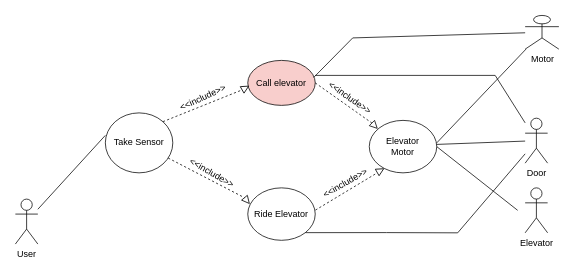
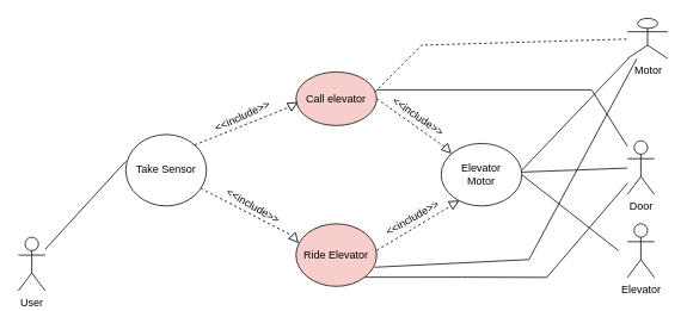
  <mxCell id="0" />
  <mxCell id="1" parent="0" />
  <mxCell id="2" value="Call elevator" style="ellipse;whiteSpace=wrap;html=1;fillColor=#f8cecc;" vertex="1" parent="1"><mxGeometry x="330" y="80" width="90" height="60" as="geometry" /></mxCell>
- <mxCell id="3" value="Ride Elevator" style="ellipse;whiteSpace=wrap;html=1;" vertex="1" parent="1"><mxGeometry x="330" y="250" width="90" height="70" as="geometry" /></mxCell>
+ <mxCell id="3" value="Ride Elevator" style="ellipse;whiteSpace=wrap;html=1;fillColor=#f8cecc;" vertex="1" parent="1"><mxGeometry x="330" y="250" width="90" height="70" as="geometry" /></mxCell>
  <mxCell id="4" value="Take Sensor" style="ellipse;whiteSpace=wrap;html=1;" vertex="1" parent="1"><mxGeometry x="140" y="150" width="90" height="80" as="geometry" /></mxCell>
  <mxCell id="5" value="Elevator&lt;br&gt;Motor" style="ellipse;whiteSpace=wrap;html=1;" vertex="1" parent="1"><mxGeometry x="492.07" y="160" width="90" height="70" as="geometry" /></mxCell>
  <mxCell id="6" value="" style="group" vertex="1" connectable="0" parent="1"><mxGeometry x="320" y="110" width="13.66" height="13.66" as="geometry" /></mxCell>
  <mxCell id="7" value="" style="triangle;whiteSpace=wrap;html=1;rotation=-30;" vertex="1" parent="6"><mxGeometry x="1.83" y="1.83" width="10" height="10" as="geometry" /></mxCell>
  <mxCell id="8" value="" style="endArrow=none;dashed=1;html=1;rounded=0;exitX=1;exitY=0;exitDx=0;exitDy=0;entryX=0;entryY=0.5;entryDx=0;entryDy=0;" edge="1" parent="1" source="4" target="7"><mxGeometry width="50" height="50" relative="1" as="geometry"><mxPoint x="-38.17" y="-118.17" as="sourcePoint" /><mxPoint x="-48.17" y="-188.17" as="targetPoint" /></mxGeometry></mxCell>
  <mxCell id="9" value="" style="group;fontStyle=1;rotation=80;" vertex="1" connectable="0" parent="1"><mxGeometry x="321.83" y="260" width="13.66" height="13.66" as="geometry" /></mxCell>
  <mxCell id="10" value="" style="triangle;whiteSpace=wrap;html=1;rotation=50;" vertex="1" parent="9"><mxGeometry x="2" y="2" width="10" height="10" as="geometry" /></mxCell>
  <mxCell id="11" value="" style="endArrow=none;dashed=1;html=1;rounded=0;entryX=0;entryY=0.5;entryDx=0;entryDy=0;fontStyle=1" edge="1" parent="1" target="10" source="4"><mxGeometry width="50" height="50" relative="1" as="geometry"><mxPoint x="252.426" y="171.716" as="sourcePoint" /><mxPoint x="-38.17" y="-178.17" as="targetPoint" /></mxGeometry></mxCell>
  <mxCell id="12" value="" style="endArrow=none;dashed=1;html=1;rounded=0;exitX=1;exitY=0.5;exitDx=0;exitDy=0;entryX=0;entryY=0.5;entryDx=0;entryDy=0;" edge="1" parent="1" target="14" source="2"><mxGeometry width="50" height="50" relative="1" as="geometry"><mxPoint x="428.766" y="191.716" as="sourcePoint" /><mxPoint x="138.17" y="-158.17" as="targetPoint" /></mxGeometry></mxCell>
  <mxCell id="13" value="" style="group" vertex="1" connectable="0" parent="1"><mxGeometry x="492.069" y="159.999" width="14.142" height="14.142" as="geometry" /></mxCell>
  <mxCell id="14" value="" style="triangle;whiteSpace=wrap;html=1;rotation=45;" vertex="1" parent="13"><mxGeometry x="2.071" y="2.071" width="10" height="10" as="geometry" /></mxCell>
  <mxCell id="15" value="" style="group;rotation=-75;" vertex="1" connectable="0" parent="1"><mxGeometry x="499.999" y="219.999" width="14.142" height="14.142" as="geometry" /></mxCell>
  <mxCell id="16" value="" style="triangle;whiteSpace=wrap;html=1;rotation=-30;" vertex="1" parent="15"><mxGeometry x="2" y="2" width="10" height="10" as="geometry" /></mxCell>
  <mxCell id="17" value="" style="endArrow=none;dashed=1;html=1;rounded=0;exitX=1.003;exitY=0.424;exitDx=0;exitDy=0;exitPerimeter=0;" edge="1" parent="15" source="3"><mxGeometry width="50" height="50" relative="1" as="geometry"><mxPoint x="-75" y="63" as="sourcePoint" /><mxPoint x="1" y="11" as="targetPoint" /></mxGeometry></mxCell>
  <mxCell id="18" value="&amp;lt;&amp;lt;include&amp;gt;&amp;gt;" style="text;html=1;align=center;verticalAlign=middle;resizable=0;points=[];autosize=1;strokeColor=none;fillColor=none;rotation=-25;" vertex="1" parent="1"><mxGeometry x="230" y="120" width="80" height="20" as="geometry" /></mxCell>
  <mxCell id="19" value="&amp;lt;&amp;lt;include&amp;gt;&amp;gt;" style="text;html=1;align=center;verticalAlign=middle;resizable=0;points=[];autosize=1;strokeColor=none;fillColor=none;rotation=35;" vertex="1" parent="1"><mxGeometry x="426.21" y="120" width="80" height="20" as="geometry" /></mxCell>
  <mxCell id="20" value="&amp;lt;&amp;lt;include&amp;gt;&amp;gt;" style="text;html=1;align=center;verticalAlign=middle;resizable=0;points=[];autosize=1;strokeColor=none;fillColor=none;rotation=30;" vertex="1" parent="1"><mxGeometry x="241.83" y="220" width="80" height="20" as="geometry" /></mxCell>
  <mxCell id="21" value="&amp;lt;&amp;lt;include&amp;gt;&amp;gt;" style="text;html=1;align=center;verticalAlign=middle;resizable=0;points=[];autosize=1;strokeColor=none;fillColor=none;rotation=-30;" vertex="1" parent="1"><mxGeometry x="420" y="234.14" width="80" height="20" as="geometry" /></mxCell>
  <mxCell id="22" value="User" style="shape=umlActor;verticalLabelPosition=bottom;verticalAlign=top;html=1;outlineConnect=0;" vertex="1" parent="1"><mxGeometry x="20" y="265" width="30" height="60" as="geometry" /></mxCell>
  <mxCell id="23" value="" style="endArrow=none;html=1;rounded=0;" edge="1" parent="1" source="22"><mxGeometry width="50" height="50" relative="1" as="geometry"><mxPoint x="70" y="215.86" as="sourcePoint" /><mxPoint x="140" y="180" as="targetPoint" /></mxGeometry></mxCell>
  <mxCell id="24" value="Elevator&lt;br&gt;" style="shape=umlActor;verticalLabelPosition=bottom;verticalAlign=top;html=1;outlineConnect=0;" vertex="1" parent="1"><mxGeometry x="700" y="250" width="30" height="60" as="geometry" /></mxCell>
  <mxCell id="25" value="Door" style="shape=umlActor;verticalLabelPosition=bottom;verticalAlign=top;html=1;outlineConnect=0;" vertex="1" parent="1"><mxGeometry x="700" y="157.07" width="30" height="60" as="geometry" /></mxCell>
  <mxCell id="26" value="Motor" style="shape=umlActor;verticalLabelPosition=bottom;verticalAlign=top;html=1;outlineConnect=0;" vertex="1" parent="1"><mxGeometry x="700" y="20" width="45" height="45" as="geometry" /></mxCell>
  <mxCell id="27" value="" style="endArrow=none;html=1;rounded=0;exitX=1;exitY=1;exitDx=0;exitDy=0;edgeStyle=orthogonalEdgeStyle;" edge="1" parent="1" source="3"><mxGeometry width="50" height="50" relative="1" as="geometry"><mxPoint x="450" y="170" as="sourcePoint" /><mxPoint x="610" y="310" as="targetPoint" /></mxGeometry></mxCell>
  <mxCell id="28" value="" style="endArrow=none;html=1;rounded=0;" edge="1" parent="1" target="25"><mxGeometry width="50" height="50" relative="1" as="geometry"><mxPoint x="610" y="310" as="sourcePoint" /><mxPoint x="660" y="260" as="targetPoint" /></mxGeometry></mxCell>
- <mxCell id="29" value="" style="endArrow=none;html=1;rounded=0;exitX=0.979;exitY=0.376;exitDx=0;exitDy=0;exitPerimeter=0;" edge="1" parent="1" source="2" target="26"><mxGeometry width="50" height="50" relative="1" as="geometry"><mxPoint x="440" y="140" as="sourcePoint" /><mxPoint x="490" y="90" as="targetPoint" /><Array as="points"><mxPoint x="470" y="50" /></Array></mxGeometry></mxCell>
+ <mxCell id="29" value="" style="endArrow=none;html=1;rounded=0;exitX=0.979;exitY=0.376;exitDx=0;exitDy=0;exitPerimeter=0;dashed=1;" edge="1" parent="1" source="2" target="26"><mxGeometry width="50" height="50" relative="1" as="geometry"><mxPoint x="440" y="140" as="sourcePoint" /><mxPoint x="490" y="90" as="targetPoint" /><Array as="points"><mxPoint x="470" y="50" /></Array></mxGeometry></mxCell>
  <mxCell id="30" value="" style="endArrow=none;html=1;rounded=0;" edge="1" parent="1" target="25"><mxGeometry width="50" height="50" relative="1" as="geometry"><mxPoint x="420" y="100" as="sourcePoint" /><mxPoint x="610" y="100" as="targetPoint" /><Array as="points"><mxPoint x="660" y="100" /></Array></mxGeometry></mxCell>
+ <mxCell id="31" value="" style="endArrow=none;html=1;rounded=0;exitX=0.979;exitY=0.694;exitDx=0;exitDy=0;exitPerimeter=0;" edge="1" parent="1" source="3" target="26"><mxGeometry width="50" height="50" relative="1" as="geometry"><mxPoint x="440" y="140" as="sourcePoint" /><mxPoint x="690" y="70" as="targetPoint" /><Array as="points"><mxPoint x="590" y="290" /></Array></mxGeometry></mxCell>
  <mxCell id="32" value="" style="endArrow=none;html=1;rounded=0;exitX=1;exitY=0.5;exitDx=0;exitDy=0;" edge="1" parent="1" source="5"><mxGeometry width="50" height="50" relative="1" as="geometry"><mxPoint x="380" y="100" as="sourcePoint" /><mxPoint x="690" y="280" as="targetPoint" /></mxGeometry></mxCell>
  <mxCell id="33" value="" style="endArrow=none;html=1;rounded=0;" edge="1" parent="1" target="26"><mxGeometry width="50" height="50" relative="1" as="geometry"><mxPoint x="582.07" y="190" as="sourcePoint" /><mxPoint x="632.07" y="140" as="targetPoint" /></mxGeometry></mxCell>
  <mxCell id="34" value="" style="endArrow=none;html=1;rounded=0;" edge="1" parent="1" target="25"><mxGeometry width="50" height="50" relative="1" as="geometry"><mxPoint x="582.07" y="192.07" as="sourcePoint" /><mxPoint x="632.07" y="142.07" as="targetPoint" /></mxGeometry></mxCell>
